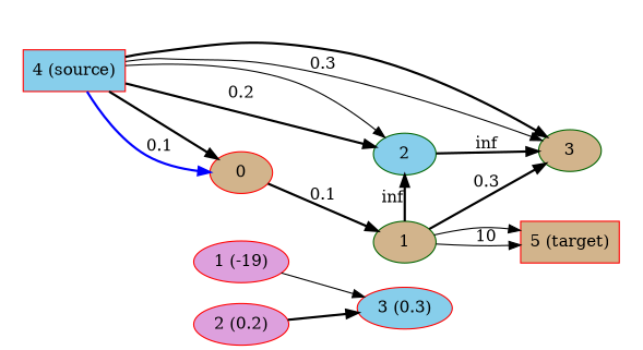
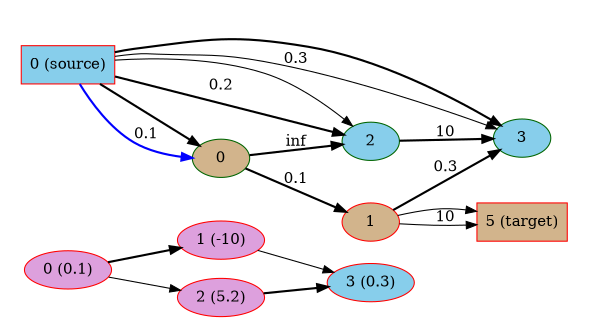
  digraph {
    rankdir=LR
    node [color=red fillcolor=skyblue style=filled]
    edge [style=bold]
-   n2 [fillcolor=plum label="1 (-19)"]
-   n3 [fillcolor=plum label="2 (0.2)"]
+   n1 [fillcolor=plum label="0 (0.1)"]
+   n2 [fillcolor=plum label="1 (-10)"]
+   n3 [fillcolor=plum label="2 (5.2)"]
    n4 [label="3 (0.3)"]
-   0 [fillcolor=tan]
+   0 [color=darkgreen fillcolor=tan]
    2 [color=darkgreen]
-   3 [color=darkgreen fillcolor=tan]
-   n8 [label="4 (source)" shape=rectangle]
+   3 [color=darkgreen]
+   n8 [label="0 (source)" shape=rectangle]
    n9 [fillcolor=tan label="5 (target)" shape=rectangle]
-   1 [color=darkgreen fillcolor=tan]
+   1 [fillcolor=tan]
    subgraph sub_1 {
+     n1
      n2
      n3
      n4
    }
    subgraph cluster_2 {
      style=invis
      0
      2
      3
      n8
    }
    subgraph cluster_3 {
      style=invis
      n9
      1
    }
+   n1 -> n2
+   n1 -> n3 [style=solid]
    n2 -> n4 [style=solid]
    n3 -> n4
-   1 -> 2 [label=inf]
+   0 -> 2 [label=inf]
    0 -> 1 [label=0.1]
-   2 -> 3 [label=inf]
+   2 -> 3 [label=10]
    n8 -> 0 [color=blue constraint=false label=0.1]
    n8 -> 0
    n8 -> 2 [constraint=false label=0.2]
    n8 -> 2 [style=solid]
    n8 -> 3 [constraint=false label=0.3 style=solid]
    n8 -> 3
    1 -> 3 [label=0.3]
    1 -> n9 [constraint=false label=10 style=solid]
    1 -> n9 [style=solid]
  }
